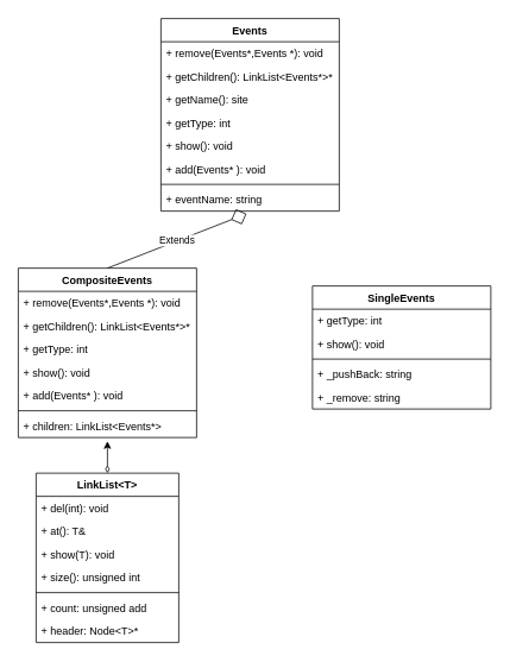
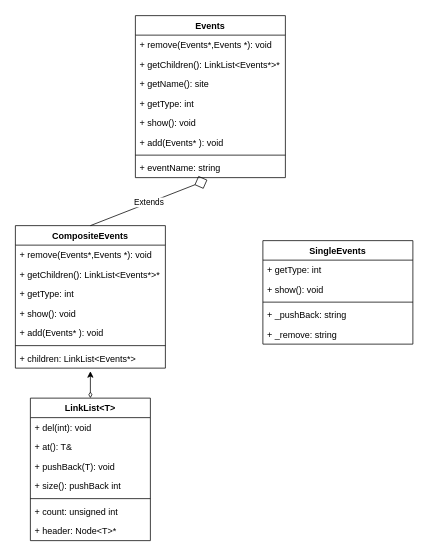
  <mxCell id="0" />
  <mxCell id="1" parent="0" />
  <mxCell id="2" value="Events" style="swimlane;fontStyle=1;align=center;verticalAlign=top;childLayout=stackLayout;horizontal=1;startSize=26;horizontalStack=0;resizeParent=1;resizeParentMax=0;resizeLast=0;collapsible=1;marginBottom=0;" vertex="1" parent="1"><mxGeometry x="180" y="20" width="200" height="216" as="geometry" /></mxCell>
  <mxCell id="3" value="+ remove(Events*,Events *): void " style="text;strokeColor=none;fillColor=none;align=left;verticalAlign=top;spacingLeft=4;spacingRight=4;overflow=hidden;rotatable=0;points=[[0,0.5],[1,0.5]];portConstraint=eastwest;" vertex="1" parent="2"><mxGeometry y="26" width="200" height="26" as="geometry" /></mxCell>
  <mxCell id="4" value="+ getChildren(): LinkList&lt;Events*&gt;*" style="text;strokeColor=none;fillColor=none;align=left;verticalAlign=top;spacingLeft=4;spacingRight=4;overflow=hidden;rotatable=0;points=[[0,0.5],[1,0.5]];portConstraint=eastwest;" vertex="1" parent="2"><mxGeometry y="52" width="200" height="26" as="geometry" /></mxCell>
  <mxCell id="5" value="+ getName(): site" style="text;strokeColor=none;fillColor=none;align=left;verticalAlign=top;spacingLeft=4;spacingRight=4;overflow=hidden;rotatable=0;points=[[0,0.5],[1,0.5]];portConstraint=eastwest;" vertex="1" parent="2"><mxGeometry y="78" width="200" height="26" as="geometry" /></mxCell>
  <mxCell id="6" value="+ getType: int" style="text;strokeColor=none;fillColor=none;align=left;verticalAlign=top;spacingLeft=4;spacingRight=4;overflow=hidden;rotatable=0;points=[[0,0.5],[1,0.5]];portConstraint=eastwest;" vertex="1" parent="2"><mxGeometry y="104" width="200" height="26" as="geometry" /></mxCell>
  <mxCell id="7" value="+ show(): void" style="text;strokeColor=none;fillColor=none;align=left;verticalAlign=top;spacingLeft=4;spacingRight=4;overflow=hidden;rotatable=0;points=[[0,0.5],[1,0.5]];portConstraint=eastwest;" vertex="1" parent="2"><mxGeometry y="130" width="200" height="26" as="geometry" /></mxCell>
  <mxCell id="8" value="+ add(Events* ): void" style="text;strokeColor=none;fillColor=none;align=left;verticalAlign=top;spacingLeft=4;spacingRight=4;overflow=hidden;rotatable=0;points=[[0,0.5],[1,0.5]];portConstraint=eastwest;" vertex="1" parent="2"><mxGeometry y="156" width="200" height="26" as="geometry" /></mxCell>
  <mxCell id="9" value="" style="line;strokeWidth=1;fillColor=none;align=left;verticalAlign=middle;spacingTop=-1;spacingLeft=3;spacingRight=3;rotatable=0;labelPosition=right;points=[];portConstraint=eastwest;" vertex="1" parent="2"><mxGeometry y="182" width="200" height="8" as="geometry" /></mxCell>
  <mxCell id="10" value="+ eventName: string" style="text;strokeColor=none;fillColor=none;align=left;verticalAlign=top;spacingLeft=4;spacingRight=4;overflow=hidden;rotatable=0;points=[[0,0.5],[1,0.5]];portConstraint=eastwest;" vertex="1" parent="2"><mxGeometry y="190" width="200" height="26" as="geometry" /></mxCell>
  <mxCell id="11" value="CompositeEvents" style="swimlane;fontStyle=1;align=center;verticalAlign=top;childLayout=stackLayout;horizontal=1;startSize=26;horizontalStack=0;resizeParent=1;resizeParentMax=0;resizeLast=0;collapsible=1;marginBottom=0;" vertex="1" parent="1"><mxGeometry x="20" y="300" width="200" height="190" as="geometry" /></mxCell>
  <mxCell id="12" value="+ remove(Events*,Events *): void " style="text;strokeColor=none;fillColor=none;align=left;verticalAlign=top;spacingLeft=4;spacingRight=4;overflow=hidden;rotatable=0;points=[[0,0.5],[1,0.5]];portConstraint=eastwest;" vertex="1" parent="11"><mxGeometry y="26" width="200" height="26" as="geometry" /></mxCell>
  <mxCell id="13" value="+ getChildren(): LinkList&lt;Events*&gt;*" style="text;strokeColor=none;fillColor=none;align=left;verticalAlign=top;spacingLeft=4;spacingRight=4;overflow=hidden;rotatable=0;points=[[0,0.5],[1,0.5]];portConstraint=eastwest;" vertex="1" parent="11"><mxGeometry y="52" width="200" height="26" as="geometry" /></mxCell>
  <mxCell id="14" value="+ getType: int" style="text;strokeColor=none;fillColor=none;align=left;verticalAlign=top;spacingLeft=4;spacingRight=4;overflow=hidden;rotatable=0;points=[[0,0.5],[1,0.5]];portConstraint=eastwest;" vertex="1" parent="11"><mxGeometry y="78" width="200" height="26" as="geometry" /></mxCell>
  <mxCell id="15" value="+ show(): void" style="text;strokeColor=none;fillColor=none;align=left;verticalAlign=top;spacingLeft=4;spacingRight=4;overflow=hidden;rotatable=0;points=[[0,0.5],[1,0.5]];portConstraint=eastwest;" vertex="1" parent="11"><mxGeometry y="104" width="200" height="26" as="geometry" /></mxCell>
  <mxCell id="16" value="+ add(Events* ): void" style="text;strokeColor=none;fillColor=none;align=left;verticalAlign=top;spacingLeft=4;spacingRight=4;overflow=hidden;rotatable=0;points=[[0,0.5],[1,0.5]];portConstraint=eastwest;" vertex="1" parent="11"><mxGeometry y="130" width="200" height="26" as="geometry" /></mxCell>
  <mxCell id="17" value="" style="line;strokeWidth=1;fillColor=none;align=left;verticalAlign=middle;spacingTop=-1;spacingLeft=3;spacingRight=3;rotatable=0;labelPosition=right;points=[];portConstraint=eastwest;" vertex="1" parent="11"><mxGeometry y="156" width="200" height="8" as="geometry" /></mxCell>
  <mxCell id="18" value="+ children: LinkList&lt;Events*&gt;" style="text;strokeColor=none;fillColor=none;align=left;verticalAlign=top;spacingLeft=4;spacingRight=4;overflow=hidden;rotatable=0;points=[[0,0.5],[1,0.5]];portConstraint=eastwest;" vertex="1" parent="11"><mxGeometry y="164" width="200" height="26" as="geometry" /></mxCell>
  <mxCell id="19" value="SingleEvents" style="swimlane;fontStyle=1;align=center;verticalAlign=top;childLayout=stackLayout;horizontal=1;startSize=26;horizontalStack=0;resizeParent=1;resizeParentMax=0;resizeLast=0;collapsible=1;marginBottom=0;" vertex="1" parent="1"><mxGeometry x="350" y="320" width="200" height="138" as="geometry" /></mxCell>
  <mxCell id="20" value="+ getType: int" style="text;strokeColor=none;fillColor=none;align=left;verticalAlign=top;spacingLeft=4;spacingRight=4;overflow=hidden;rotatable=0;points=[[0,0.5],[1,0.5]];portConstraint=eastwest;" vertex="1" parent="19"><mxGeometry y="26" width="200" height="26" as="geometry" /></mxCell>
  <mxCell id="21" value="+ show(): void" style="text;strokeColor=none;fillColor=none;align=left;verticalAlign=top;spacingLeft=4;spacingRight=4;overflow=hidden;rotatable=0;points=[[0,0.5],[1,0.5]];portConstraint=eastwest;" vertex="1" parent="19"><mxGeometry y="52" width="200" height="26" as="geometry" /></mxCell>
  <mxCell id="22" value="" style="line;strokeWidth=1;fillColor=none;align=left;verticalAlign=middle;spacingTop=-1;spacingLeft=3;spacingRight=3;rotatable=0;labelPosition=right;points=[];portConstraint=eastwest;" vertex="1" parent="19"><mxGeometry y="78" width="200" height="8" as="geometry" /></mxCell>
  <mxCell id="23" value="+ _pushBack: string" style="text;strokeColor=none;fillColor=none;align=left;verticalAlign=top;spacingLeft=4;spacingRight=4;overflow=hidden;rotatable=0;points=[[0,0.5],[1,0.5]];portConstraint=eastwest;" vertex="1" parent="19"><mxGeometry y="86" width="200" height="26" as="geometry" /></mxCell>
  <mxCell id="24" value="+ _remove: string" style="text;strokeColor=none;fillColor=none;align=left;verticalAlign=top;spacingLeft=4;spacingRight=4;overflow=hidden;rotatable=0;points=[[0,0.5],[1,0.5]];portConstraint=eastwest;" vertex="1" parent="19"><mxGeometry y="112" width="200" height="26" as="geometry" /></mxCell>
  <mxCell id="25" value="LinkList&lt;T&gt;" style="swimlane;fontStyle=1;align=center;verticalAlign=top;childLayout=stackLayout;horizontal=1;startSize=26;horizontalStack=0;resizeParent=1;resizeParentMax=0;resizeLast=0;collapsible=1;marginBottom=0;" vertex="1" parent="1"><mxGeometry x="40" y="530" width="160" height="190" as="geometry" /></mxCell>
  <mxCell id="26" value="+ del(int): void" style="text;strokeColor=none;fillColor=none;align=left;verticalAlign=top;spacingLeft=4;spacingRight=4;overflow=hidden;rotatable=0;points=[[0,0.5],[1,0.5]];portConstraint=eastwest;" vertex="1" parent="25"><mxGeometry y="26" width="160" height="26" as="geometry" /></mxCell>
  <mxCell id="27" value="+ at(): T&amp;" style="text;strokeColor=none;fillColor=none;align=left;verticalAlign=top;spacingLeft=4;spacingRight=4;overflow=hidden;rotatable=0;points=[[0,0.5],[1,0.5]];portConstraint=eastwest;" vertex="1" parent="25"><mxGeometry y="52" width="160" height="26" as="geometry" /></mxCell>
- <mxCell id="28" value="+ show(T): void" style="text;strokeColor=none;fillColor=none;align=left;verticalAlign=top;spacingLeft=4;spacingRight=4;overflow=hidden;rotatable=0;points=[[0,0.5],[1,0.5]];portConstraint=eastwest;" vertex="1" parent="25"><mxGeometry y="78" width="160" height="26" as="geometry" /></mxCell>
- <mxCell id="29" value="+ size(): unsigned int" style="text;strokeColor=none;fillColor=none;align=left;verticalAlign=top;spacingLeft=4;spacingRight=4;overflow=hidden;rotatable=0;points=[[0,0.5],[1,0.5]];portConstraint=eastwest;" vertex="1" parent="25"><mxGeometry y="104" width="160" height="26" as="geometry" /></mxCell>
+ <mxCell id="28" value="+ pushBack(T): void" style="text;strokeColor=none;fillColor=none;align=left;verticalAlign=top;spacingLeft=4;spacingRight=4;overflow=hidden;rotatable=0;points=[[0,0.5],[1,0.5]];portConstraint=eastwest;" vertex="1" parent="25"><mxGeometry y="78" width="160" height="26" as="geometry" /></mxCell>
+ <mxCell id="29" value="+ size(): pushBack int" style="text;strokeColor=none;fillColor=none;align=left;verticalAlign=top;spacingLeft=4;spacingRight=4;overflow=hidden;rotatable=0;points=[[0,0.5],[1,0.5]];portConstraint=eastwest;" vertex="1" parent="25"><mxGeometry y="104" width="160" height="26" as="geometry" /></mxCell>
  <mxCell id="30" value="" style="line;strokeWidth=1;fillColor=none;align=left;verticalAlign=middle;spacingTop=-1;spacingLeft=3;spacingRight=3;rotatable=0;labelPosition=right;points=[];portConstraint=eastwest;" vertex="1" parent="25"><mxGeometry y="130" width="160" height="8" as="geometry" /></mxCell>
- <mxCell id="31" value="+ count: unsigned add" style="text;strokeColor=none;fillColor=none;align=left;verticalAlign=top;spacingLeft=4;spacingRight=4;overflow=hidden;rotatable=0;points=[[0,0.5],[1,0.5]];portConstraint=eastwest;" vertex="1" parent="25"><mxGeometry y="138" width="160" height="26" as="geometry" /></mxCell>
+ <mxCell id="31" value="+ count: unsigned int" style="text;strokeColor=none;fillColor=none;align=left;verticalAlign=top;spacingLeft=4;spacingRight=4;overflow=hidden;rotatable=0;points=[[0,0.5],[1,0.5]];portConstraint=eastwest;" vertex="1" parent="25"><mxGeometry y="138" width="160" height="26" as="geometry" /></mxCell>
  <mxCell id="32" value="+ header: Node&lt;T&gt;*" style="text;strokeColor=none;fillColor=none;align=left;verticalAlign=top;spacingLeft=4;spacingRight=4;overflow=hidden;rotatable=0;points=[[0,0.5],[1,0.5]];portConstraint=eastwest;" vertex="1" parent="25"><mxGeometry y="164" width="160" height="26" as="geometry" /></mxCell>
  <mxCell id="33" value="Extends" style="endArrow=diamond;endSize=16;endFill=0;html=1;rounded=0;exitX=0.5;exitY=0;exitDx=0;exitDy=0;entryX=0.48;entryY=1.115;entryDx=0;entryDy=0;entryPerimeter=0;" edge="1" parent="1" source="11" target="10"><mxGeometry width="160" relative="1" as="geometry"><mxPoint x="120" y="280" as="sourcePoint" /><mxPoint x="280" y="280" as="targetPoint" /></mxGeometry></mxCell>
  <mxCell id="34" value="" style="endArrow=diamondThin;endFill=0;html=1;rounded=0;startArrow=classic;startFill=1;exitX=0.5;exitY=1.162;exitDx=0;exitDy=0;exitPerimeter=0;entryX=0.5;entryY=0;entryDx=0;entryDy=0;" edge="1" parent="1" source="18" target="25"><mxGeometry width="160" relative="1" as="geometry"><mxPoint x="130" y="530" as="sourcePoint" /><mxPoint x="290" y="530" as="targetPoint" /></mxGeometry></mxCell>
